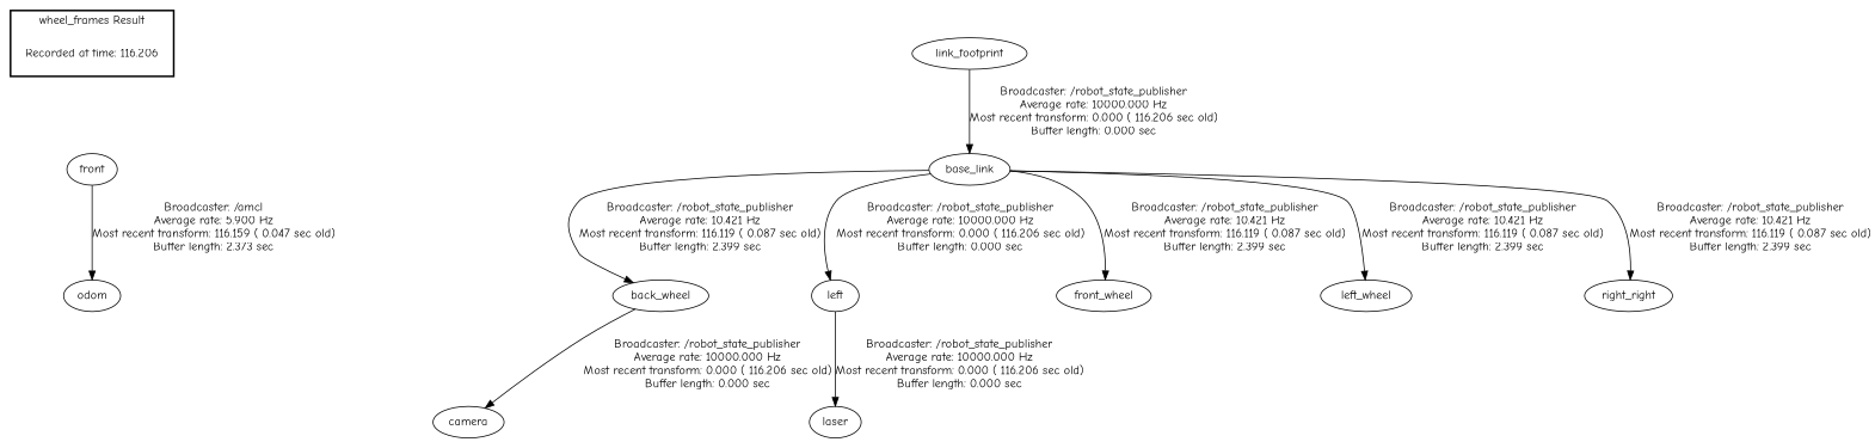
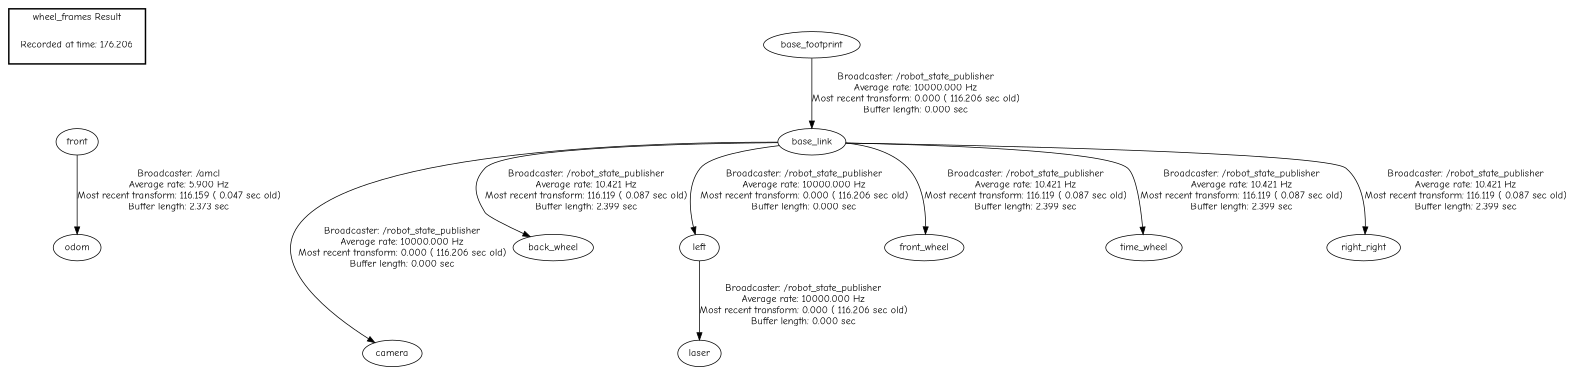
  digraph {
    fontname="Comic Neue"
    node [fontname="Comic Neue"]
    edge [fontname="Comic Neue"]
-   "Recorded at time: 116.206" [shape=plaintext]
+   "Recorded at time: 116.206" [shape=plaintext label="Recorded at time: 176.206"]
    n2 [label=front]
-   base_footprint [label=link_footprint]
+   base_footprint
    base_link
    camera
    n6 [label=left]
    back_wheel
    front_wheel
-   left_wheel
+   left_wheel [label=time_wheel]
    n10 [label=right_right]
    odom
    laser
    subgraph cluster_1 {
      color=black
      label="wheel_frames Result"
      style=bold
      "Recorded at time: 116.206"
    }
    "Recorded at time: 116.206" -> n2 [style=invis]
    n2 -> odom [label="Broadcaster: /amcl\nAverage rate: 5.900 Hz\nMost recent transform: 116.159 ( 0.047 sec old)\nBuffer length: 2.373 sec\n"]
    base_footprint -> base_link [label="Broadcaster: /robot_state_publisher\nAverage rate: 10000.000 Hz\nMost recent transform: 0.000 ( 116.206 sec old)\nBuffer length: 0.000 sec\n"]
-   back_wheel -> camera [label="Broadcaster: /robot_state_publisher\nAverage rate: 10000.000 Hz\nMost recent transform: 0.000 ( 116.206 sec old)\nBuffer length: 0.000 sec\n"]
+   base_link -> camera [label="Broadcaster: /robot_state_publisher\nAverage rate: 10000.000 Hz\nMost recent transform: 0.000 ( 116.206 sec old)\nBuffer length: 0.000 sec\n"]
    base_link -> n6 [label="Broadcaster: /robot_state_publisher\nAverage rate: 10000.000 Hz\nMost recent transform: 0.000 ( 116.206 sec old)\nBuffer length: 0.000 sec\n"]
    base_link -> back_wheel [label="Broadcaster: /robot_state_publisher\nAverage rate: 10.421 Hz\nMost recent transform: 116.119 ( 0.087 sec old)\nBuffer length: 2.399 sec\n"]
    base_link -> front_wheel [label="Broadcaster: /robot_state_publisher\nAverage rate: 10.421 Hz\nMost recent transform: 116.119 ( 0.087 sec old)\nBuffer length: 2.399 sec\n"]
    base_link -> left_wheel [label="Broadcaster: /robot_state_publisher\nAverage rate: 10.421 Hz\nMost recent transform: 116.119 ( 0.087 sec old)\nBuffer length: 2.399 sec\n"]
    base_link -> n10 [label="Broadcaster: /robot_state_publisher\nAverage rate: 10.421 Hz\nMost recent transform: 116.119 ( 0.087 sec old)\nBuffer length: 2.399 sec\n"]
    n6 -> laser [label="Broadcaster: /robot_state_publisher\nAverage rate: 10000.000 Hz\nMost recent transform: 0.000 ( 116.206 sec old)\nBuffer length: 0.000 sec\n"]
  }
